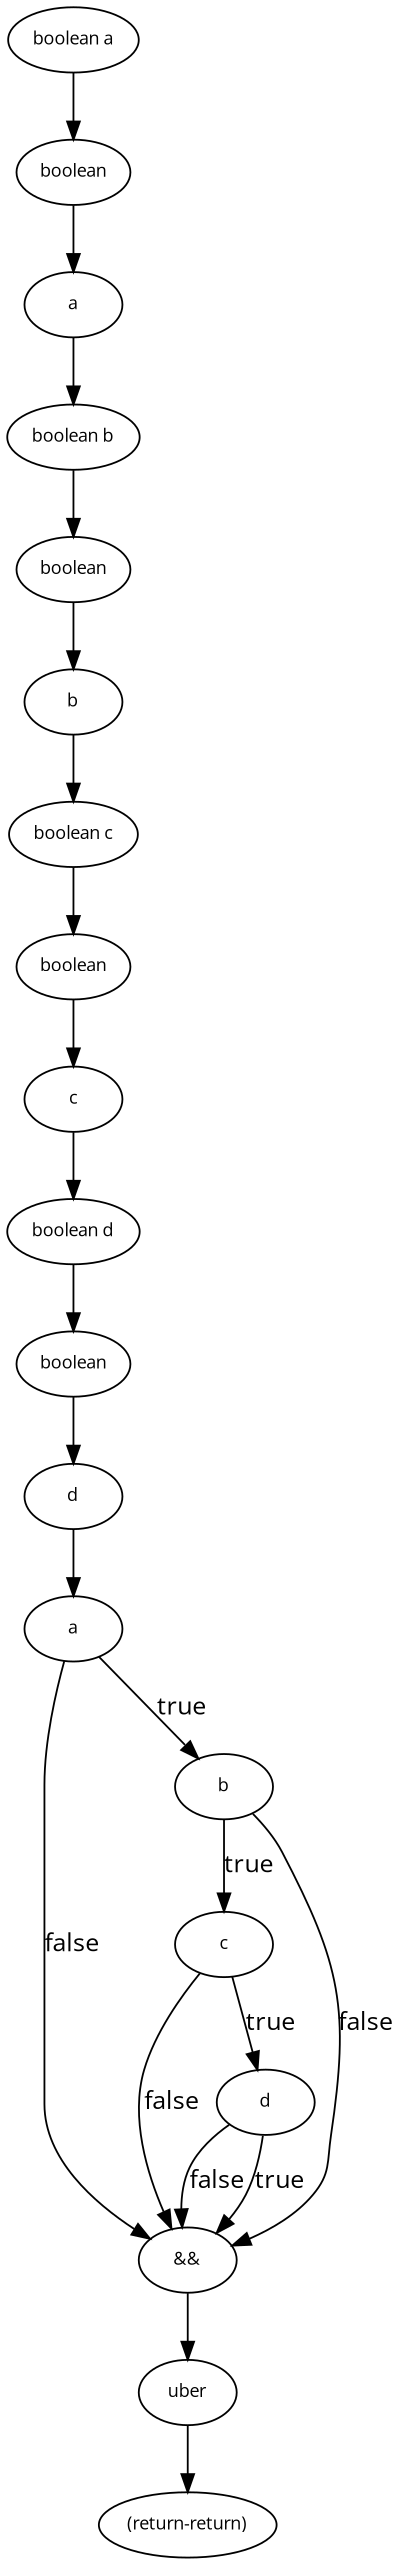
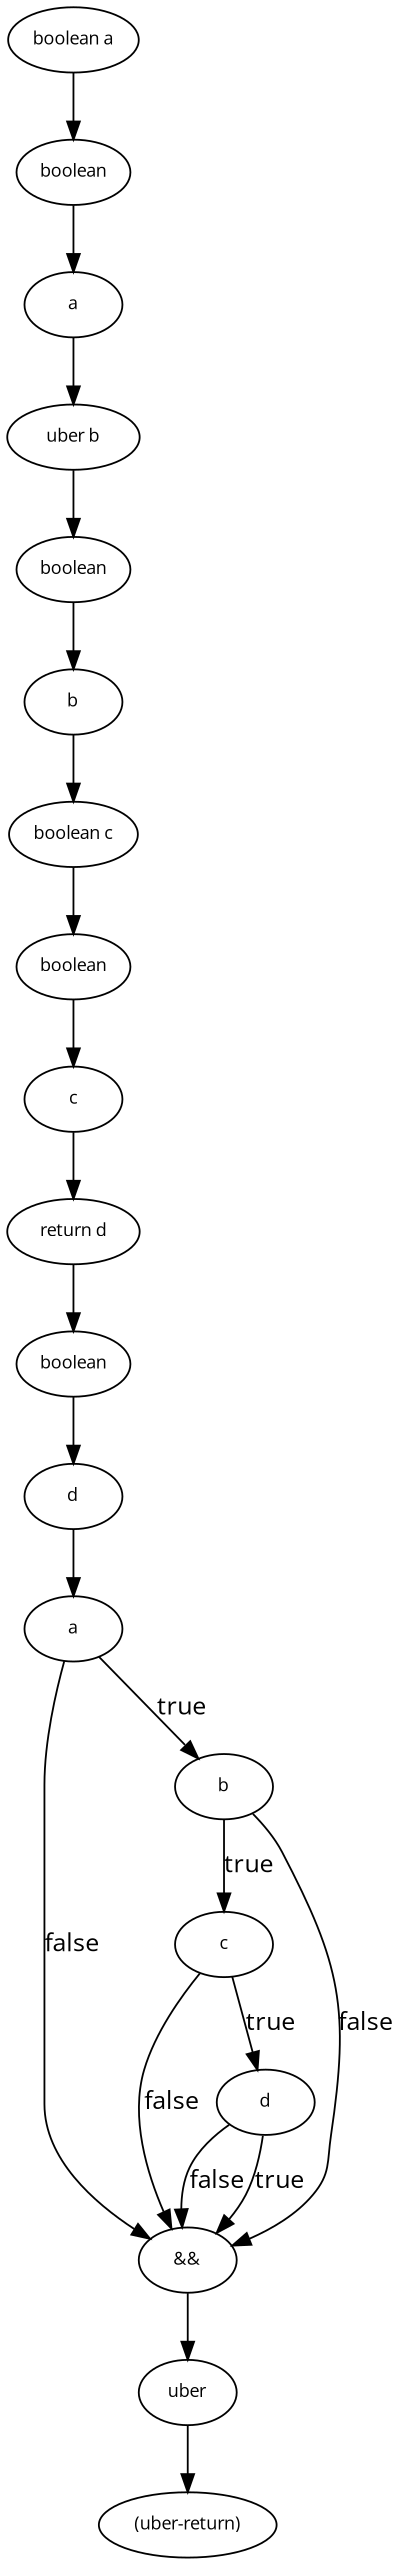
  digraph {
    fontname="Open Sans"
    node [fontname="Open Sans" fontsize=10]
    edge [fontname="Open Sans"]
    n1 [label=c]
    n2 [label="&&"]
    n3 [label=d]
    n4 [label=uber]
    n5 [label=b]
    n6 [label=a]
-   n7 [label="(return-return)"]
+   n7 [label="(uber-return)"]
    n8 [label=d]
    n9 [label=boolean]
-   n10 [label="boolean d"]
+   n10 [label="return d"]
    n11 [label=c]
    n12 [label=boolean]
    n13 [label="boolean c"]
    n14 [label=b]
    n15 [label=boolean]
-   n16 [label="boolean b"]
+   n16 [label="uber b"]
    n17 [label=a]
    n18 [label=boolean]
    n19 [label="boolean a"]
    n1 -> n2 [label=false]
    n1 -> n3 [label=true]
    n2 -> n4
    n3 -> n2 [label=false]
    n3 -> n2 [label=true]
    n4 -> n7
    n5 -> n1 [label=true]
    n5 -> n2 [label=false]
    n6 -> n2 [label=false]
    n6 -> n5 [label=true]
    n8 -> n6
    n9 -> n8
    n10 -> n9
    n11 -> n10
    n12 -> n11
    n13 -> n12
    n14 -> n13
    n15 -> n14
    n16 -> n15
    n17 -> n16
    n18 -> n17
    n19 -> n18
  }
